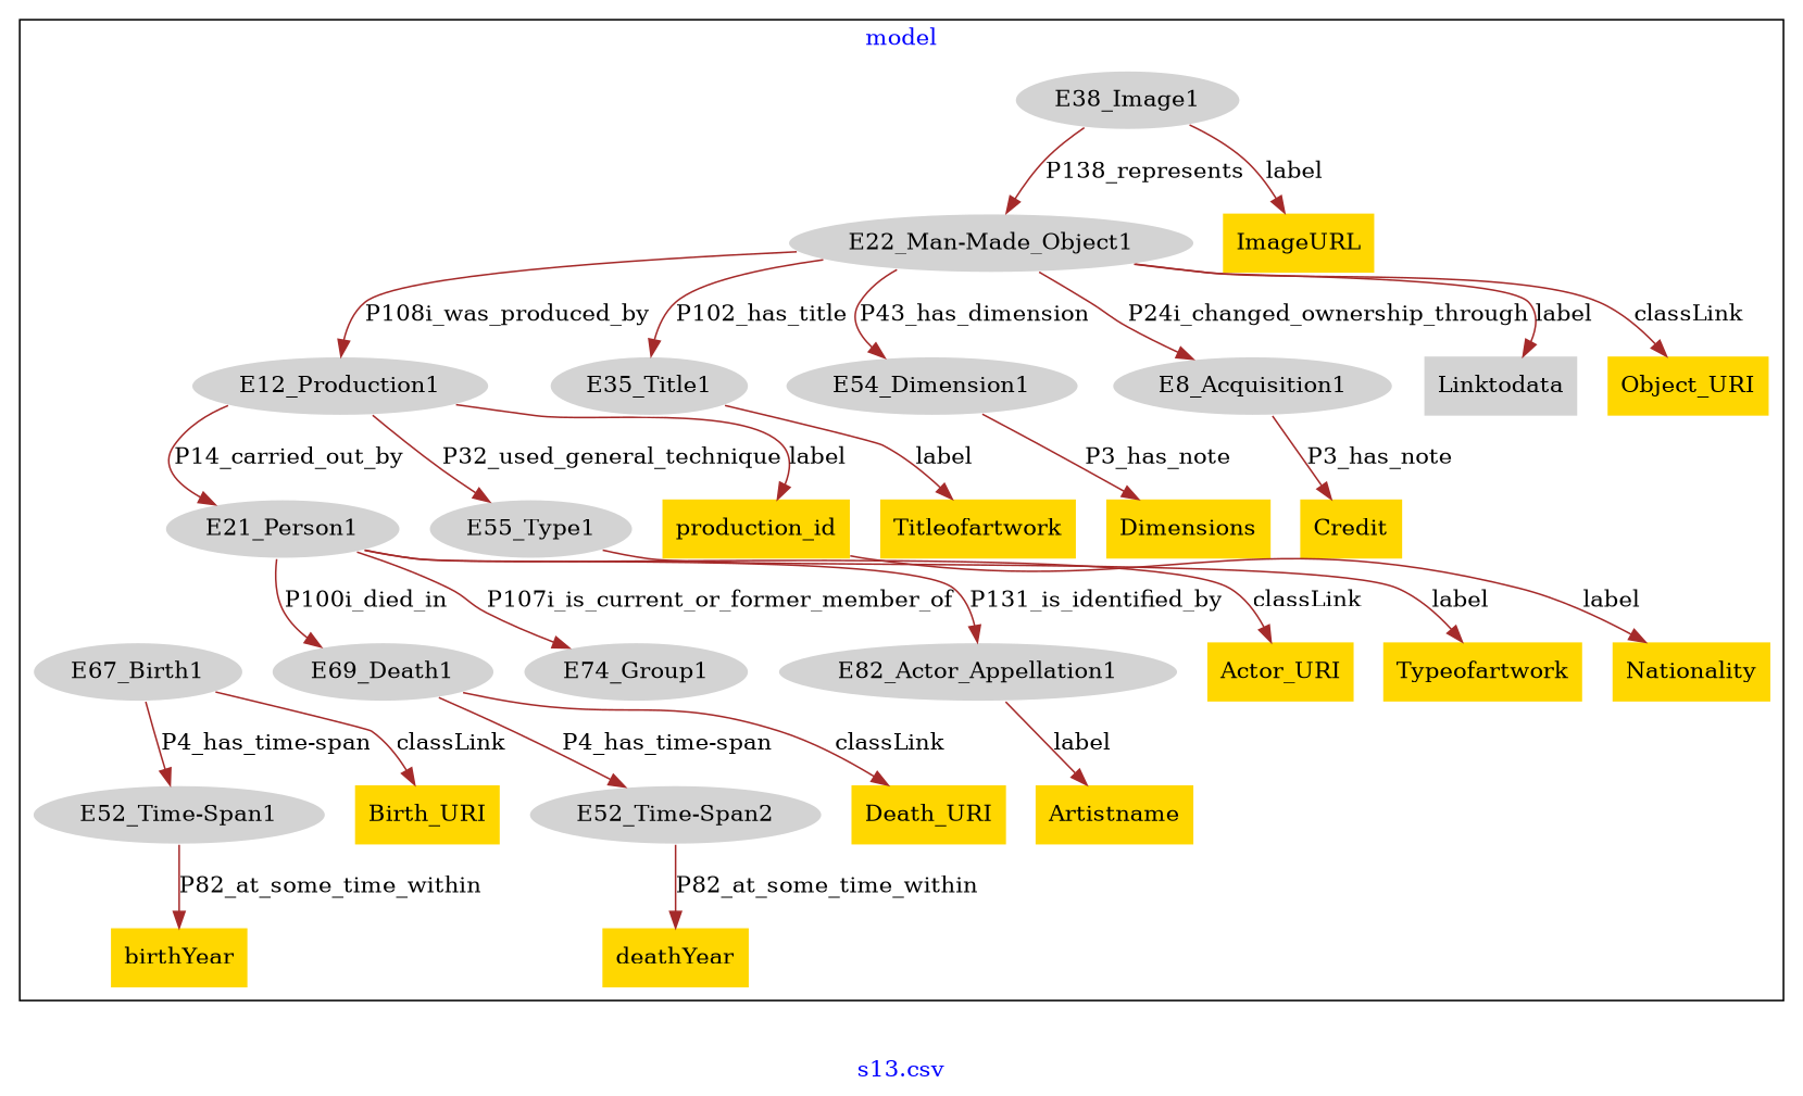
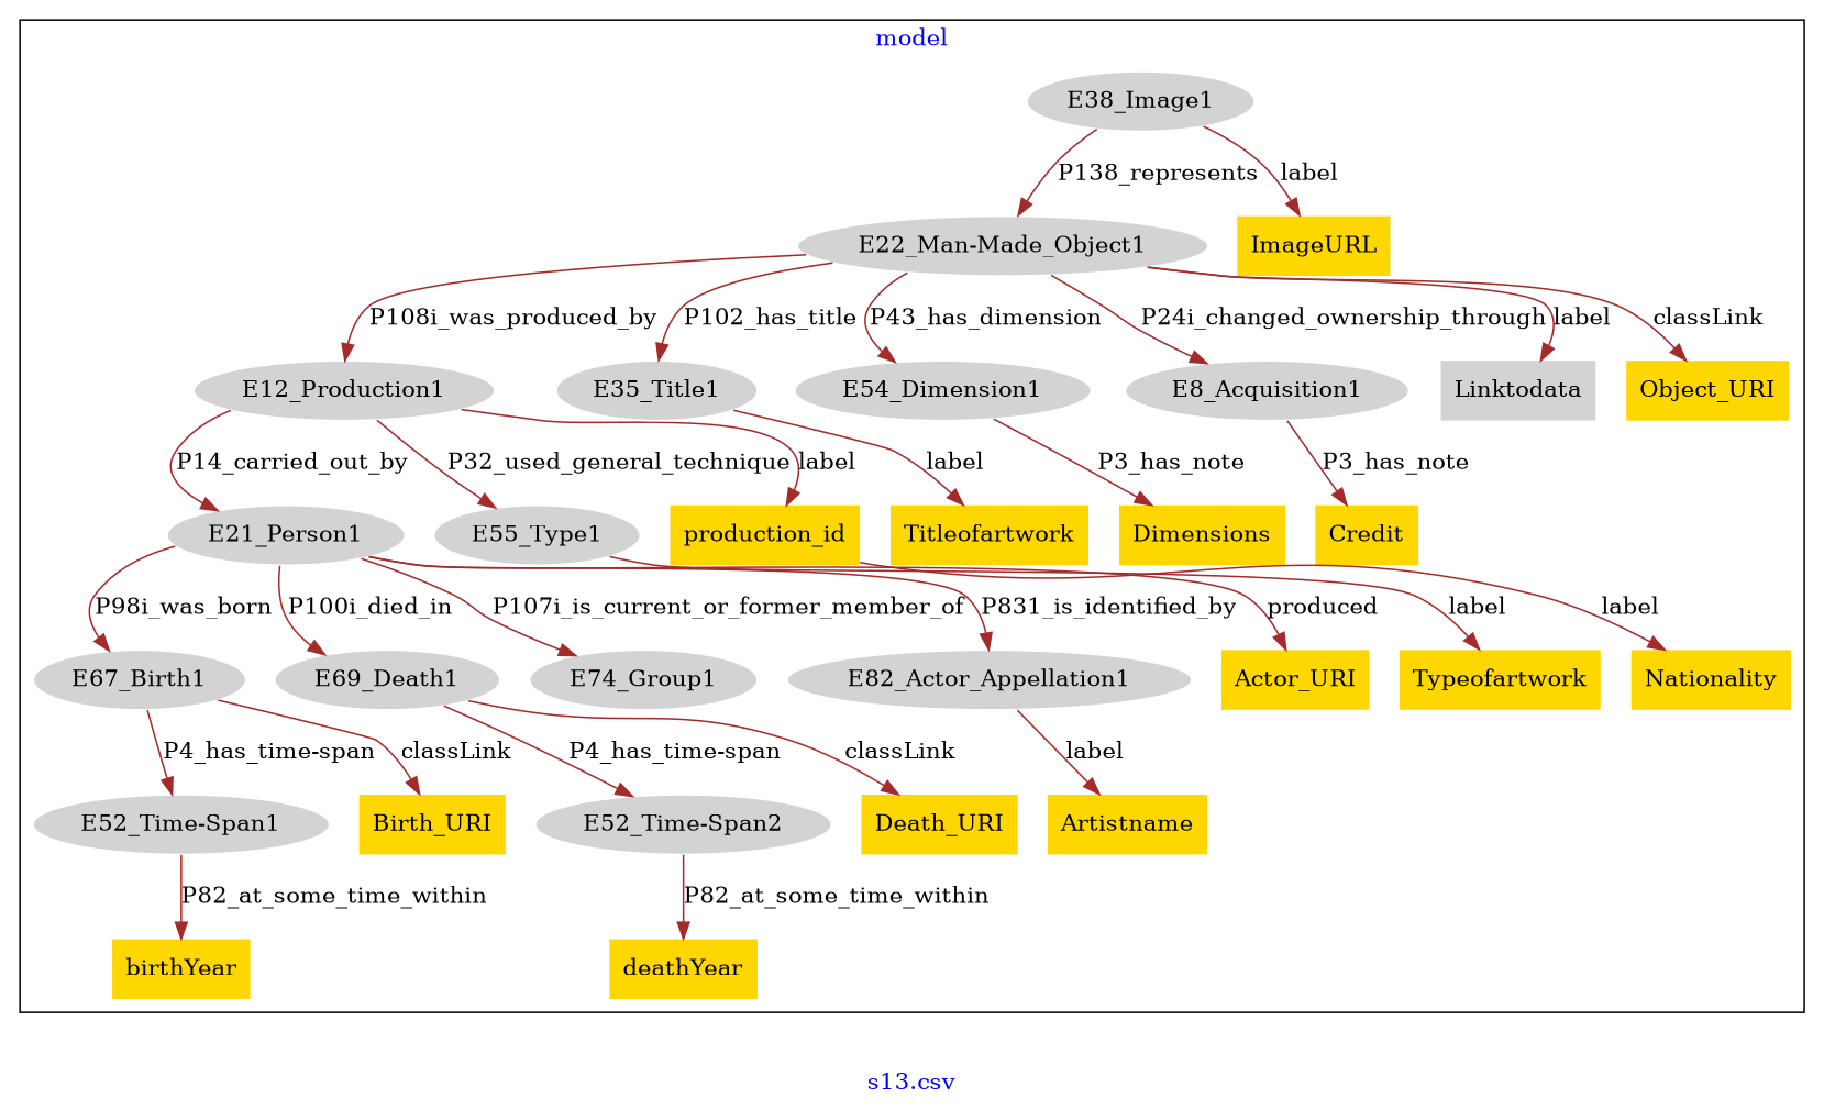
  digraph {
    fontcolor=blue
    label="s13.csv"
    remincross=true
    node [fillcolor=lightgray style=filled shape=plaintext]
    edge [color=brown fontcolor=black]
    n1 [color=white label=E12_Production1 shape=""]
    n2 [color=white label=E21_Person1 shape=""]
    n3 [color=white label=E55_Type1 shape=""]
    n4 [color=white label=E67_Birth1 shape=""]
    n5 [color=white label=E69_Death1 shape=""]
    n6 [color=white label=E74_Group1 shape=""]
    n7 [color=white label=E82_Actor_Appellation1 shape=""]
    n8 [color=white label="E22_Man-Made_Object1" shape=""]
    n9 [color=white label=E35_Title1 shape=""]
    n10 [color=white label=E54_Dimension1 shape=""]
    n11 [color=white label=E8_Acquisition1 shape=""]
    n12 [color=white label=E38_Image1 shape=""]
    n13 [color=white label="E52_Time-Span1" shape=""]
    n14 [color=white label="E52_Time-Span2" shape=""]
    n15 [fillcolor=gold label=Titleofartwork]
    n16 [fillcolor=gold label=birthYear]
    n17 [fillcolor=gold label=deathYear]
    n18 [fillcolor=gold label=Actor_URI]
    n19 [fillcolor=gold label=Artistname]
    n20 [fillcolor=gold label=Nationality]
    n21 [fillcolor=gold label=production_id]
    n22 [label=Linktodata]
    n23 [fillcolor=gold label=Credit]
    n24 [fillcolor=gold label=ImageURL]
    n25 [fillcolor=gold label=Object_URI]
    n26 [fillcolor=gold label=Typeofartwork]
    n27 [fillcolor=gold label=Dimensions]
    n28 [fillcolor=gold label=Birth_URI]
    n29 [fillcolor=gold label=Death_URI]
    subgraph cluster_1 {
      label=model
      n1
      n2
      n3
      n4
      n5
      n6
      n7
      n8
      n9
      n10
      n11
      n12
      n13
      n14
      n15
      n16
      n17
      n18
      n19
      n20
      n21
      n22
      n23
      n24
      n25
      n26
      n27
      n28
      n29
    }
    n1 -> n2 [label=P14_carried_out_by]
    n1 -> n3 [label=P32_used_general_technique]
    n1 -> n21 [label=label]
+   n2 -> n4 [label=P98i_was_born]
    n2 -> n5 [label=P100i_died_in]
    n2 -> n6 [label=P107i_is_current_or_former_member_of]
-   n2 -> n7 [label=P131_is_identified_by]
-   n2 -> n18 [label=classLink]
+   n2 -> n7 [label=P831_is_identified_by]
+   n2 -> n18 [label=produced]
    n3 -> n26 [label=label]
    n4 -> n13 [label="P4_has_time-span"]
    n4 -> n28 [label=classLink]
    n5 -> n14 [label="P4_has_time-span"]
    n5 -> n29 [label=classLink]
    n7 -> n19 [label=label]
    n8 -> n1 [label=P108i_was_produced_by]
    n8 -> n9 [label=P102_has_title]
    n8 -> n10 [label=P43_has_dimension]
    n8 -> n11 [label=P24i_changed_ownership_through]
    n8 -> n22 [label=label]
    n8 -> n25 [label=classLink]
    n9 -> n15 [label=label]
    n10 -> n27 [label=P3_has_note]
    n11 -> n23 [label=P3_has_note]
    n12 -> n8 [label=P138_represents]
    n12 -> n24 [label=label]
    n13 -> n16 [label=P82_at_some_time_within]
    n14 -> n17 [label=P82_at_some_time_within]
    n21 -> n20 [label=label]
  }
